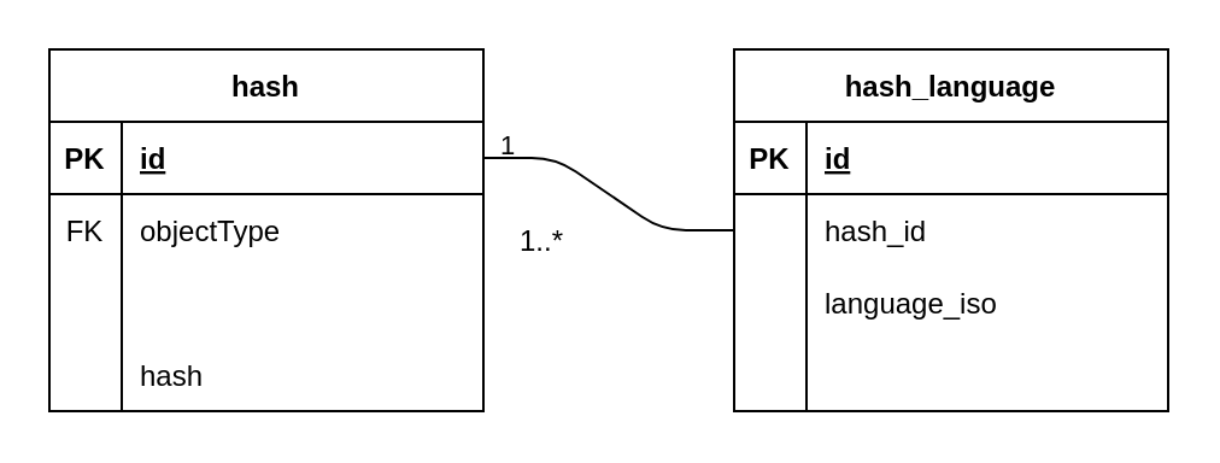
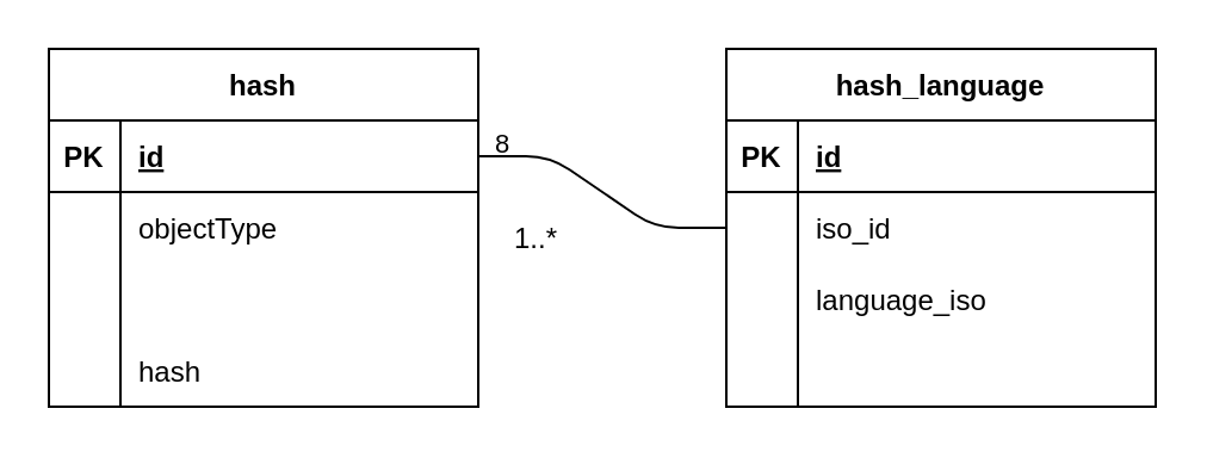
  <mxCell id="0" />
  <mxCell id="1" parent="0" />
  <mxCell id="2" value="hash" style="shape=table;startSize=30;container=1;collapsible=1;childLayout=tableLayout;fixedRows=1;rowLines=0;fontStyle=1;align=center;resizeLast=1;" parent="1" vertex="1"><mxGeometry width="180" height="150" as="geometry" x="20" y="20" /></mxCell>
  <mxCell id="3" value="" style="shape=partialRectangle;collapsible=0;dropTarget=0;pointerEvents=0;fillColor=none;top=0;left=0;bottom=1;right=0;points=[[0,0.5],[1,0.5]];portConstraint=eastwest;" parent="2" vertex="1"><mxGeometry y="30" width="180" height="30" as="geometry" /></mxCell>
  <mxCell id="4" value="PK" style="shape=partialRectangle;connectable=0;fillColor=none;top=0;left=0;bottom=0;right=0;fontStyle=1;overflow=hidden;" parent="3" vertex="1"><mxGeometry width="30" height="30" as="geometry" /></mxCell>
  <mxCell id="5" value="id" style="shape=partialRectangle;connectable=0;fillColor=none;top=0;left=0;bottom=0;right=0;align=left;spacingLeft=6;fontStyle=5;overflow=hidden;" parent="3" vertex="1"><mxGeometry x="30" width="150" height="30" as="geometry" /></mxCell>
  <mxCell id="6" value="" style="shape=partialRectangle;collapsible=0;dropTarget=0;pointerEvents=0;fillColor=none;top=0;left=0;bottom=0;right=0;points=[[0,0.5],[1,0.5]];portConstraint=eastwest;" parent="2" vertex="1"><mxGeometry y="60" width="180" height="30" as="geometry" /></mxCell>
- <mxCell id="7" value="FK" style="shape=partialRectangle;connectable=0;fillColor=none;top=0;left=0;bottom=0;right=0;editable=1;overflow=hidden;" parent="6" vertex="1"><mxGeometry width="30" height="30" as="geometry" /></mxCell>
  <mxCell id="8" value="objectType" style="shape=partialRectangle;connectable=0;fillColor=none;top=0;left=0;bottom=0;right=0;align=left;spacingLeft=6;overflow=hidden;" parent="6" vertex="1"><mxGeometry x="30" width="150" height="30" as="geometry" /></mxCell>
  <mxCell id="9" value="" style="shape=partialRectangle;collapsible=0;dropTarget=0;pointerEvents=0;fillColor=none;top=0;left=0;bottom=0;right=0;points=[[0,0.5],[1,0.5]];portConstraint=eastwest;" parent="2" vertex="1"><mxGeometry y="90" width="180" height="30" as="geometry" /></mxCell>
  <mxCell id="10" value="" style="shape=partialRectangle;connectable=0;fillColor=none;top=0;left=0;bottom=0;right=0;editable=1;overflow=hidden;" parent="9" vertex="1"><mxGeometry width="30" height="30" as="geometry" /></mxCell>
  <mxCell id="11" value="" style="shape=partialRectangle;collapsible=0;dropTarget=0;pointerEvents=0;fillColor=none;top=0;left=0;bottom=0;right=0;points=[[0,0.5],[1,0.5]];portConstraint=eastwest;" parent="2" vertex="1"><mxGeometry y="120" width="180" height="30" as="geometry" /></mxCell>
  <mxCell id="12" value="" style="shape=partialRectangle;connectable=0;fillColor=none;top=0;left=0;bottom=0;right=0;editable=1;overflow=hidden;" parent="11" vertex="1"><mxGeometry width="30" height="30" as="geometry" /></mxCell>
  <mxCell id="13" value="hash" style="shape=partialRectangle;connectable=0;fillColor=none;top=0;left=0;bottom=0;right=0;align=left;spacingLeft=6;overflow=hidden;" parent="11" vertex="1"><mxGeometry x="30" width="150" height="30" as="geometry" /></mxCell>
  <mxCell id="14" value="hash_language" style="shape=table;startSize=30;container=1;collapsible=1;childLayout=tableLayout;fixedRows=1;rowLines=0;fontStyle=1;align=center;resizeLast=1;" parent="1" vertex="1"><mxGeometry x="304" width="180" height="150" as="geometry" y="20" /></mxCell>
  <mxCell id="15" value="" style="shape=partialRectangle;collapsible=0;dropTarget=0;pointerEvents=0;fillColor=none;top=0;left=0;bottom=1;right=0;points=[[0,0.5],[1,0.5]];portConstraint=eastwest;" parent="14" vertex="1"><mxGeometry y="30" width="180" height="30" as="geometry" /></mxCell>
  <mxCell id="16" value="PK" style="shape=partialRectangle;connectable=0;fillColor=none;top=0;left=0;bottom=0;right=0;fontStyle=1;overflow=hidden;" parent="15" vertex="1"><mxGeometry width="30" height="30" as="geometry" /></mxCell>
  <mxCell id="17" value="id" style="shape=partialRectangle;connectable=0;fillColor=none;top=0;left=0;bottom=0;right=0;align=left;spacingLeft=6;fontStyle=5;overflow=hidden;" parent="15" vertex="1"><mxGeometry x="30" width="150" height="30" as="geometry" /></mxCell>
  <mxCell id="18" value="" style="shape=partialRectangle;collapsible=0;dropTarget=0;pointerEvents=0;fillColor=none;top=0;left=0;bottom=0;right=0;points=[[0,0.5],[1,0.5]];portConstraint=eastwest;" parent="14" vertex="1"><mxGeometry y="60" width="180" height="30" as="geometry" /></mxCell>
  <mxCell id="19" value="" style="shape=partialRectangle;connectable=0;fillColor=none;top=0;left=0;bottom=0;right=0;editable=1;overflow=hidden;" parent="18" vertex="1"><mxGeometry width="30" height="30" as="geometry" /></mxCell>
- <mxCell id="20" value="hash_id" style="shape=partialRectangle;connectable=0;fillColor=none;top=0;left=0;bottom=0;right=0;align=left;spacingLeft=6;overflow=hidden;" parent="18" vertex="1"><mxGeometry x="30" width="150" height="30" as="geometry" /></mxCell>
+ <mxCell id="20" value="iso_id" style="shape=partialRectangle;connectable=0;fillColor=none;top=0;left=0;bottom=0;right=0;align=left;spacingLeft=6;overflow=hidden;" parent="18" vertex="1"><mxGeometry x="30" width="150" height="30" as="geometry" /></mxCell>
  <mxCell id="21" value="" style="shape=partialRectangle;collapsible=0;dropTarget=0;pointerEvents=0;fillColor=none;top=0;left=0;bottom=0;right=0;points=[[0,0.5],[1,0.5]];portConstraint=eastwest;" parent="14" vertex="1"><mxGeometry y="90" width="180" height="30" as="geometry" /></mxCell>
  <mxCell id="22" value="" style="shape=partialRectangle;connectable=0;fillColor=none;top=0;left=0;bottom=0;right=0;editable=1;overflow=hidden;" parent="21" vertex="1"><mxGeometry width="30" height="30" as="geometry" /></mxCell>
  <mxCell id="23" value="language_iso" style="shape=partialRectangle;connectable=0;fillColor=none;top=0;left=0;bottom=0;right=0;align=left;spacingLeft=6;overflow=hidden;" parent="21" vertex="1"><mxGeometry x="30" width="150" height="30" as="geometry" /></mxCell>
  <mxCell id="24" value="" style="shape=partialRectangle;collapsible=0;dropTarget=0;pointerEvents=0;fillColor=none;top=0;left=0;bottom=0;right=0;points=[[0,0.5],[1,0.5]];portConstraint=eastwest;" parent="14" vertex="1"><mxGeometry y="120" width="180" height="30" as="geometry" /></mxCell>
  <mxCell id="25" value="" style="shape=partialRectangle;connectable=0;fillColor=none;top=0;left=0;bottom=0;right=0;editable=1;overflow=hidden;" parent="24" vertex="1"><mxGeometry width="30" height="30" as="geometry" /></mxCell>
  <mxCell id="26" value="" style="shape=partialRectangle;connectable=0;fillColor=none;top=0;left=0;bottom=0;right=0;align=left;spacingLeft=6;overflow=hidden;" parent="24" vertex="1"><mxGeometry x="30" width="150" height="30" as="geometry" /></mxCell>
  <mxCell id="27" value="" style="edgeStyle=entityRelationEdgeStyle;html=1;endArrow=none;elbow=vertical;exitX=1;exitY=0.5;exitDx=0;exitDy=0;entryX=0;entryY=0.5;entryDx=0;entryDy=0;" parent="1" source="3" edge="1" target="18"><mxGeometry width="100" height="75" relative="1" as="geometry"><mxPoint x="204" y="140" as="sourcePoint" /><mxPoint x="304" y="65" as="targetPoint" /></mxGeometry></mxCell>
- <mxCell id="28" value="&lt;font style=&quot;font-size: 11px&quot;&gt;1&lt;/font&gt;" style="text;html=1;align=center;verticalAlign=middle;resizable=0;points=[];autosize=1;strokeColor=none;" parent="1" vertex="1"><mxGeometry x="200" y="50" width="20" height="20" as="geometry" /></mxCell>
+ <mxCell id="28" value="&lt;font style=&quot;font-size: 11px&quot;&gt;8&lt;/font&gt;" style="text;html=1;align=center;verticalAlign=middle;resizable=0;points=[];autosize=1;strokeColor=none;" parent="1" vertex="1"><mxGeometry x="200" y="50" width="20" height="20" as="geometry" /></mxCell>
  <mxCell id="29" value="1..*" style="text;html=1;align=center;verticalAlign=middle;resizable=0;points=[];autosize=1;strokeColor=none;" parent="1" vertex="1"><mxGeometry x="209" y="90" width="30" height="20" as="geometry" /></mxCell>
